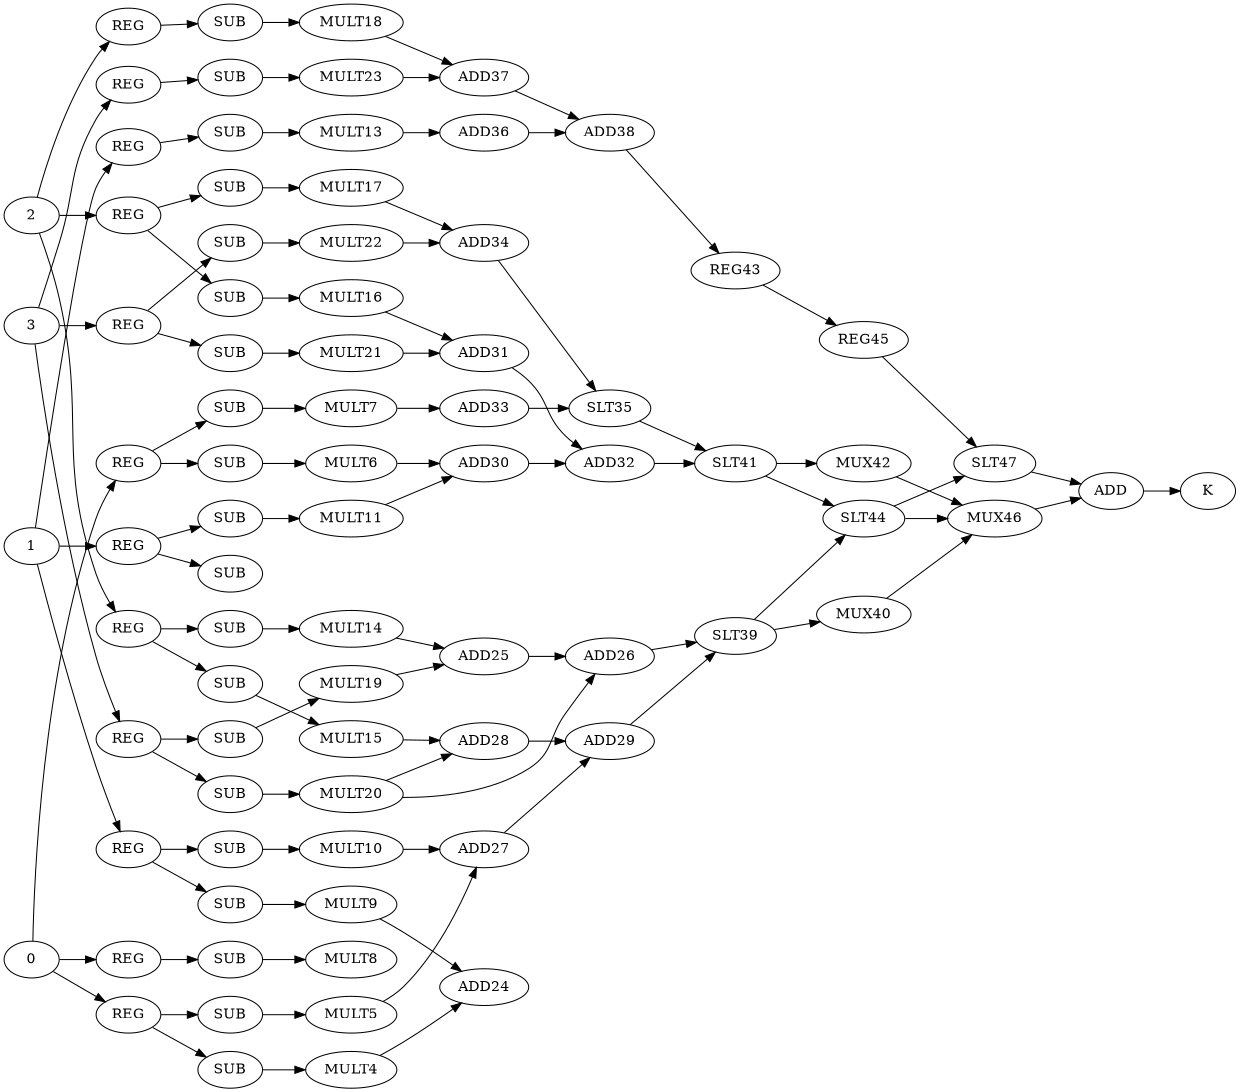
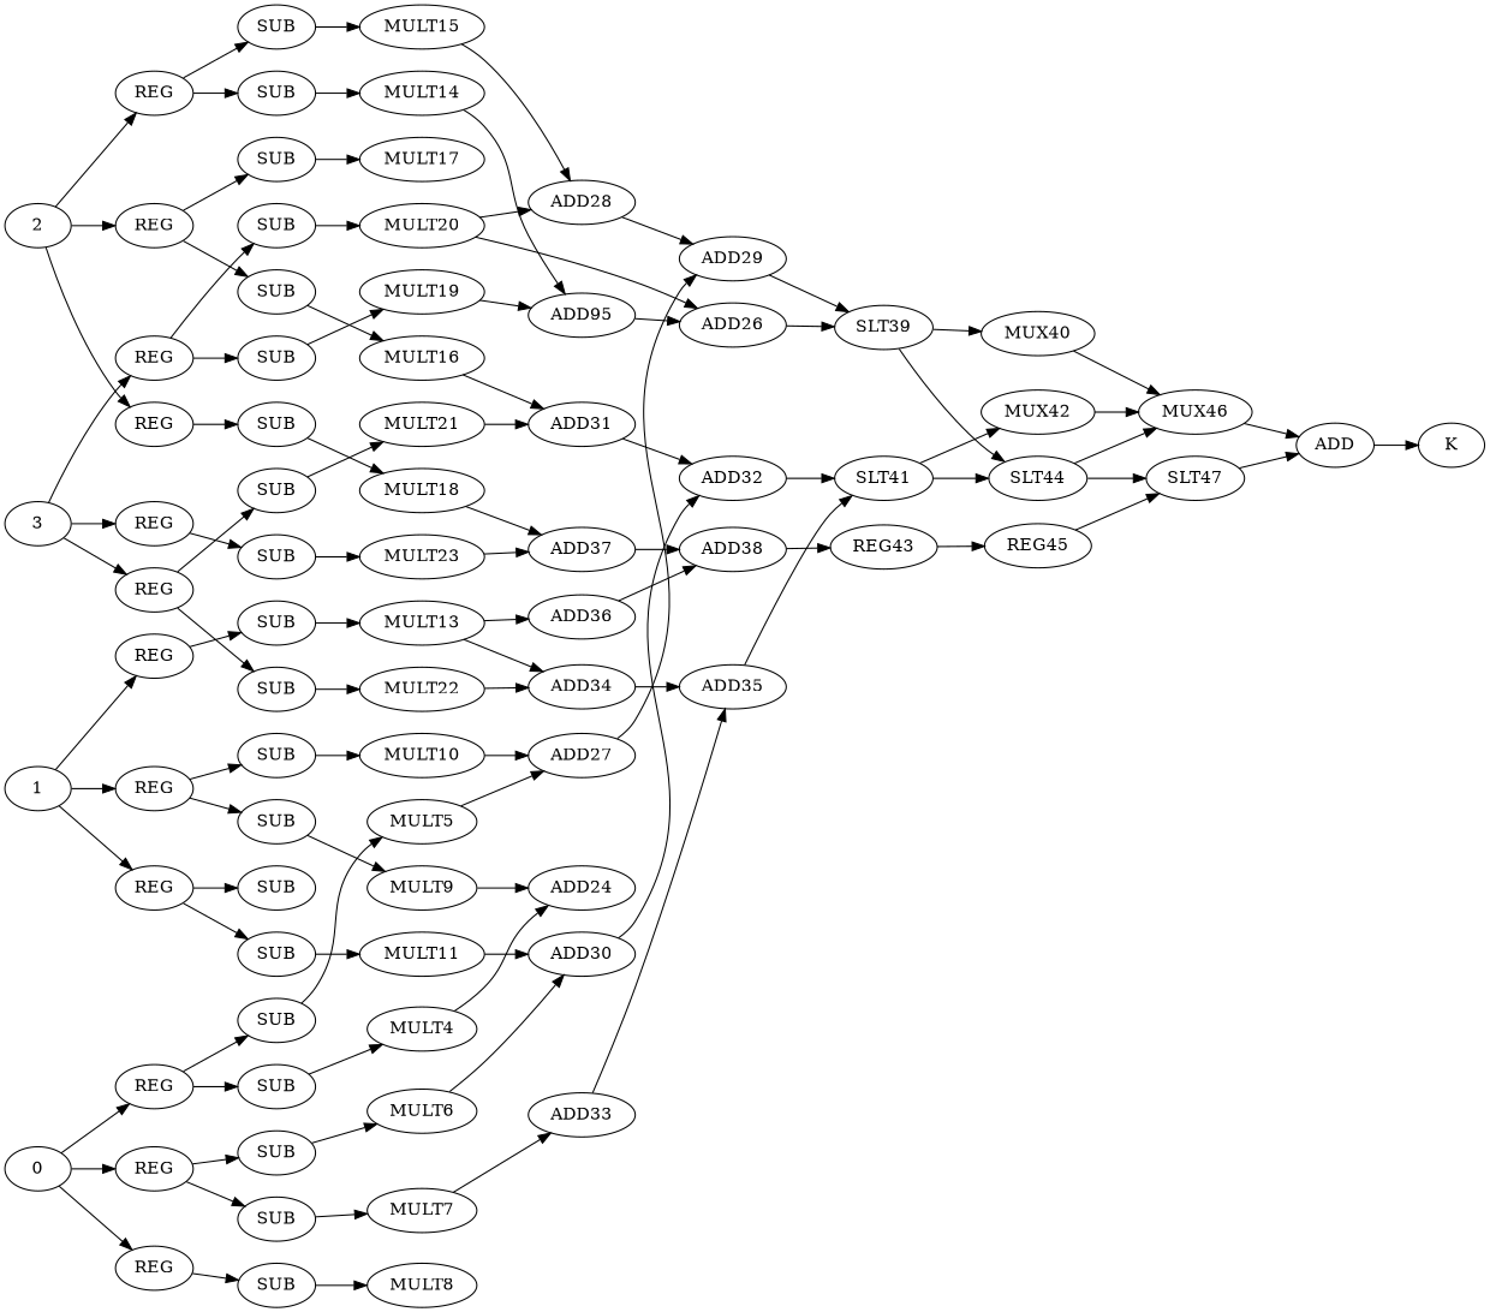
  strict digraph {
    rankdir=LR
    n1 [label=REG]
    n2 [label=SUB]
    n3 [label=SUB]
    0
    n5 [label=REG]
    n6 [label=REG]
    n7 [label=SUB]
    n8 [label=SUB]
    n9 [label=SUB]
    n10 [label=MULT4]
    n11 [label=ADD24]
    n12 [label=MULT5]
    n13 [label=ADD27]
    n14 [label=ADD29]
    n15 [label=MULT6]
    n16 [label=ADD30]
    n17 [label=ADD32]
    n18 [label=MULT7]
    n19 [label=ADD33]
-   n20 [label=SLT35]
+   n20 [label=ADD35]
    n21 [label=MULT8]
    n22 [label=ADD36]
    n23 [label=ADD38]
    n24 [label=REG]
    n25 [label=SUB]
    n26 [label=SUB]
    1
    n28 [label=REG]
    n29 [label=REG]
    n30 [label=SUB]
    n31 [label=SUB]
    n32 [label=SUB]
    n33 [label=MULT9]
    n34 [label=MULT10]
    n35 [label=MULT11]
    n36 [label=MULT13]
    n37 [label=REG]
    n38 [label=SUB]
    n39 [label=SUB]
    2
    n41 [label=REG]
    n42 [label=REG]
    n43 [label=SUB]
    n44 [label=SUB]
    n45 [label=SUB]
    n46 [label=MULT14]
-   n47 [label=ADD25]
+   n47 [label=ADD95]
    n48 [label=ADD26]
    n49 [label=MULT15]
    n50 [label=ADD28]
    n51 [label=MULT16]
    n52 [label=ADD31]
    n53 [label=MULT17]
    n54 [label=ADD34]
    n55 [label=MULT18]
    n56 [label=ADD37]
    n57 [label=REG]
    n58 [label=SUB]
    n59 [label=SUB]
    3
    n61 [label=REG]
    n62 [label=REG]
    n63 [label=SUB]
    n64 [label=SUB]
    n65 [label=SUB]
    n66 [label=MULT19]
    n67 [label=MULT20]
    n68 [label=MULT21]
    n69 [label=MULT22]
    n70 [label=MULT23]
    n71 [label=SLT39]
    n72 [label=MUX40]
    n73 [label=SLT44]
    n74 [label=SLT41]
    n75 [label=MUX42]
    n76 [label=REG43]
    n77 [label=REG45]
    n78 [label=MUX46]
    n79 [label=SLT47]
    n80 [label=ADD]
    n81 [label=K]
    n1 -> n2
    n1 -> n3
    n2 -> n10
    n3 -> n12
    0 -> n1
    0 -> n5
    0 -> n6
    n5 -> n7
    n5 -> n8
    n6 -> n9
    n7 -> n15
    n8 -> n18
    n9 -> n21
    n10 -> n11
    n12 -> n13
    n13 -> n14
    n14 -> n71
    n15 -> n16
    n16 -> n17
    n17 -> n74
    n18 -> n19
    n19 -> n20
    n20 -> n74
    n22 -> n23
    n23 -> n76
    n24 -> n25
    n24 -> n26
    n25 -> n33
    n26 -> n34
    1 -> n24
    1 -> n28
    1 -> n29
    n28 -> n30
    n28 -> n31
    n29 -> n32
    n30 -> n35
    n32 -> n36
    n33 -> n11
    n34 -> n13
    n35 -> n16
    n36 -> n22
    n37 -> n38
    n37 -> n39
    n38 -> n46
    n39 -> n49
    2 -> n37
    2 -> n41
    2 -> n42
    n41 -> n43
    n41 -> n44
    n42 -> n45
    n43 -> n51
    n44 -> n53
    n45 -> n55
    n46 -> n47
    n47 -> n48
    n48 -> n71
    n49 -> n50
    n50 -> n14
    n51 -> n52
    n52 -> n17
-   n53 -> n54
+   n36 -> n54
    n54 -> n20
    n55 -> n56
    n56 -> n23
    n57 -> n58
    n57 -> n59
    n58 -> n66
    n59 -> n67
    3 -> n57
    3 -> n61
    3 -> n62
    n61 -> n63
    n61 -> n64
    n62 -> n65
    n63 -> n68
    n64 -> n69
    n65 -> n70
    n66 -> n47
    n67 -> n48
    n67 -> n50
    n68 -> n52
    n69 -> n54
    n70 -> n56
    n71 -> n72
    n71 -> n73
    n72 -> n78
    n73 -> n78
    n73 -> n79
    n74 -> n73
    n74 -> n75
    n75 -> n78
    n76 -> n77
    n77 -> n79
    n78 -> n80
    n79 -> n80
    n80 -> n81
  }
